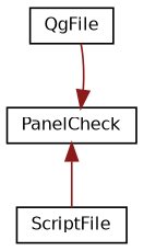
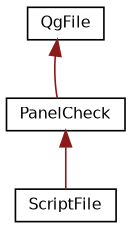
  digraph {
    rankdir=TB
    node [color=black fillcolor=white fontname=Helvetica fontsize=10 shape=record style=filled]
    edge [color=firebrick4 dir=back fontname=Helvetica fontsize=10 labelfontname=Helvetica labelfontsize=10 style=solid]
    n1 [height=0.2 label=QgFile width=0.4]
    n2 [height=0.2 label=PanelCheck width=0.4]
    n3 [height=0.2 label=ScriptFile width=0.4]
-   n2 -> n1
+   n1 -> n2
    n2 -> n3
  }
